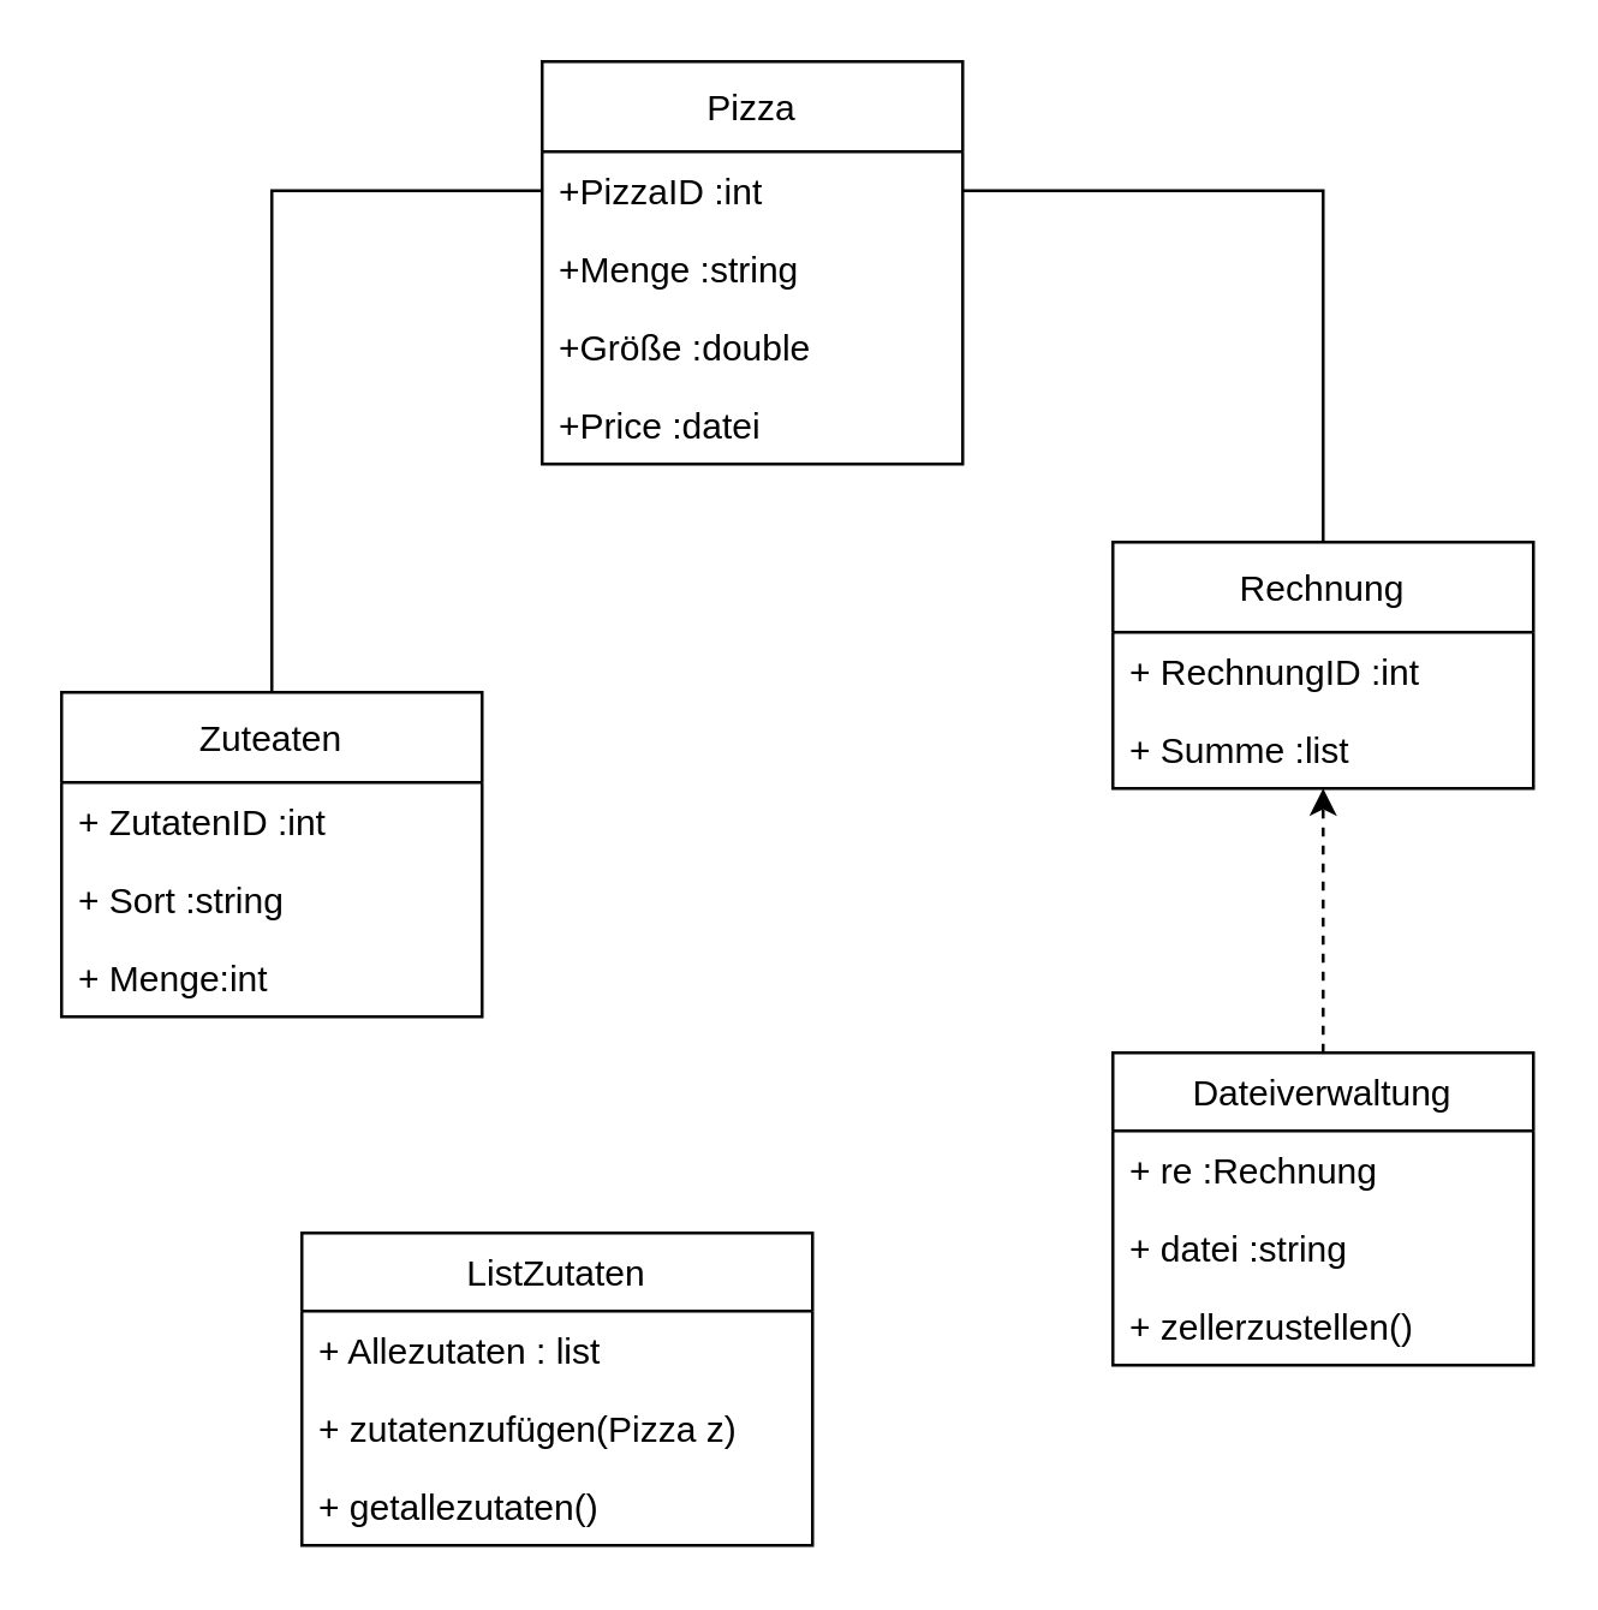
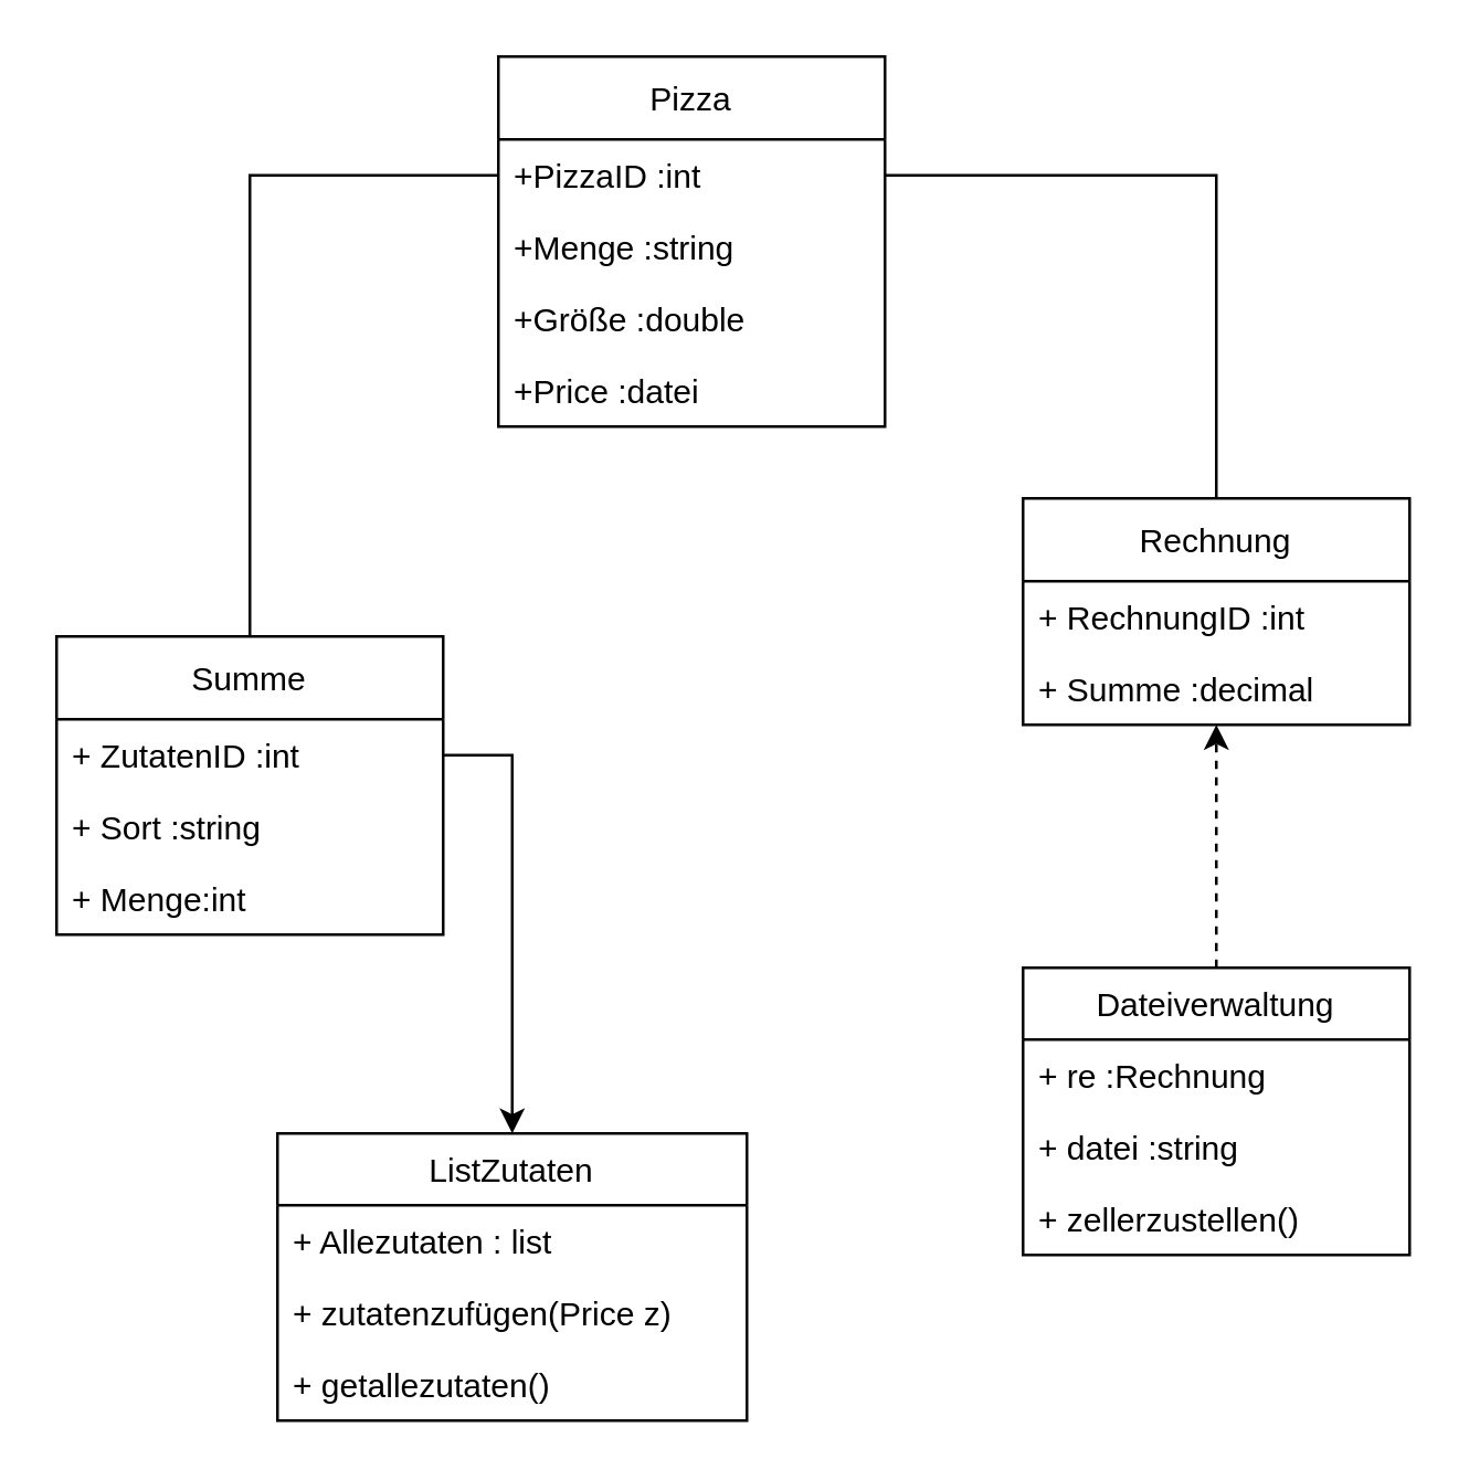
  <mxCell id="0" />
  <mxCell id="1" parent="0" />
  <mxCell id="2" value="Pizza" style="swimlane;fontStyle=0;childLayout=stackLayout;horizontal=1;startSize=30;fillColor=none;horizontalStack=0;resizeParent=1;resizeParentMax=0;resizeLast=0;collapsible=1;marginBottom=0;" vertex="1" parent="1"><mxGeometry x="180" y="20" width="140" height="134" as="geometry" /></mxCell>
  <mxCell id="3" value="+PizzaID :int" style="text;strokeColor=none;fillColor=none;align=left;verticalAlign=top;spacingLeft=4;spacingRight=4;overflow=hidden;rotatable=0;points=[[0,0.5],[1,0.5]];portConstraint=eastwest;" vertex="1" parent="2"><mxGeometry y="30" width="140" height="26" as="geometry" /></mxCell>
  <mxCell id="4" value="+Menge :string" style="text;strokeColor=none;fillColor=none;align=left;verticalAlign=top;spacingLeft=4;spacingRight=4;overflow=hidden;rotatable=0;points=[[0,0.5],[1,0.5]];portConstraint=eastwest;" vertex="1" parent="2"><mxGeometry y="56" width="140" height="26" as="geometry" /></mxCell>
  <mxCell id="5" value="+Größe :double" style="text;strokeColor=none;fillColor=none;align=left;verticalAlign=top;spacingLeft=4;spacingRight=4;overflow=hidden;rotatable=0;points=[[0,0.5],[1,0.5]];portConstraint=eastwest;" vertex="1" parent="2"><mxGeometry y="82" width="140" height="26" as="geometry" /></mxCell>
  <mxCell id="6" value="+Price :datei" style="text;strokeColor=none;fillColor=none;align=left;verticalAlign=top;spacingLeft=4;spacingRight=4;overflow=hidden;rotatable=0;points=[[0,0.5],[1,0.5]];portConstraint=eastwest;" vertex="1" parent="2"><mxGeometry y="108" width="140" height="26" as="geometry" /></mxCell>
  <mxCell id="7" style="edgeStyle=orthogonalEdgeStyle;rounded=0;orthogonalLoop=1;jettySize=auto;html=1;entryX=1;entryY=0.5;entryDx=0;entryDy=0;endArrow=none;" edge="1" parent="1" source="8" target="3"><mxGeometry relative="1" as="geometry" /></mxCell>
  <mxCell id="8" value="Rechnung" style="swimlane;fontStyle=0;childLayout=stackLayout;horizontal=1;startSize=30;fillColor=none;horizontalStack=0;resizeParent=1;resizeParentMax=0;resizeLast=0;collapsible=1;marginBottom=0;" vertex="1" parent="1"><mxGeometry x="370" y="180" width="140" height="82" as="geometry" /></mxCell>
  <mxCell id="9" value="+ RechnungID :int" style="text;strokeColor=none;fillColor=none;align=left;verticalAlign=top;spacingLeft=4;spacingRight=4;overflow=hidden;rotatable=0;points=[[0,0.5],[1,0.5]];portConstraint=eastwest;" vertex="1" parent="8"><mxGeometry y="30" width="140" height="26" as="geometry" /></mxCell>
- <mxCell id="10" value="+ Summe :list" style="text;strokeColor=none;fillColor=none;align=left;verticalAlign=top;spacingLeft=4;spacingRight=4;overflow=hidden;rotatable=0;points=[[0,0.5],[1,0.5]];portConstraint=eastwest;" vertex="1" parent="8"><mxGeometry y="56" width="140" height="26" as="geometry" /></mxCell>
- <mxCell id="11" value="Zuteaten" style="swimlane;fontStyle=0;childLayout=stackLayout;horizontal=1;startSize=30;fillColor=none;horizontalStack=0;resizeParent=1;resizeParentMax=0;resizeLast=0;collapsible=1;marginBottom=0;" vertex="1" parent="1"><mxGeometry x="20" y="230" width="140" height="108" as="geometry" /></mxCell>
+ <mxCell id="10" value="+ Summe :decimal" style="text;strokeColor=none;fillColor=none;align=left;verticalAlign=top;spacingLeft=4;spacingRight=4;overflow=hidden;rotatable=0;points=[[0,0.5],[1,0.5]];portConstraint=eastwest;" vertex="1" parent="8"><mxGeometry y="56" width="140" height="26" as="geometry" /></mxCell>
+ <mxCell id="11" value="Summe" style="swimlane;fontStyle=0;childLayout=stackLayout;horizontal=1;startSize=30;fillColor=none;horizontalStack=0;resizeParent=1;resizeParentMax=0;resizeLast=0;collapsible=1;marginBottom=0;" vertex="1" parent="1"><mxGeometry x="20" y="230" width="140" height="108" as="geometry" /></mxCell>
  <mxCell id="12" value="+ ZutatenID :int" style="text;strokeColor=none;fillColor=none;align=left;verticalAlign=top;spacingLeft=4;spacingRight=4;overflow=hidden;rotatable=0;points=[[0,0.5],[1,0.5]];portConstraint=eastwest;" vertex="1" parent="11"><mxGeometry y="30" width="140" height="26" as="geometry" /></mxCell>
  <mxCell id="13" value="+ Sort :string" style="text;strokeColor=none;fillColor=none;align=left;verticalAlign=top;spacingLeft=4;spacingRight=4;overflow=hidden;rotatable=0;points=[[0,0.5],[1,0.5]];portConstraint=eastwest;" vertex="1" parent="11"><mxGeometry y="56" width="140" height="26" as="geometry" /></mxCell>
  <mxCell id="14" value="+ Menge:int" style="text;strokeColor=none;fillColor=none;align=left;verticalAlign=top;spacingLeft=4;spacingRight=4;overflow=hidden;rotatable=0;points=[[0,0.5],[1,0.5]];portConstraint=eastwest;" vertex="1" parent="11"><mxGeometry y="82" width="140" height="26" as="geometry" /></mxCell>
  <mxCell id="15" value="ListZutaten" style="swimlane;fontStyle=0;childLayout=stackLayout;horizontal=1;startSize=26;fillColor=none;horizontalStack=0;resizeParent=1;resizeParentMax=0;resizeLast=0;collapsible=1;marginBottom=0;" vertex="1" parent="1"><mxGeometry x="100" y="410" width="170" height="104" as="geometry" /></mxCell>
  <mxCell id="16" value="+ Allezutaten : list" style="text;strokeColor=none;fillColor=none;align=left;verticalAlign=top;spacingLeft=4;spacingRight=4;overflow=hidden;rotatable=0;points=[[0,0.5],[1,0.5]];portConstraint=eastwest;rounded=0;glass=0;sketch=0;dashed=1;" vertex="1" parent="15"><mxGeometry y="26" width="170" height="26" as="geometry" /></mxCell>
- <mxCell id="17" value="+ zutatenzufügen(Pizza z)" style="text;strokeColor=none;fillColor=none;align=left;verticalAlign=top;spacingLeft=4;spacingRight=4;overflow=hidden;rotatable=0;points=[[0,0.5],[1,0.5]];portConstraint=eastwest;" vertex="1" parent="15"><mxGeometry y="52" width="170" height="26" as="geometry" /></mxCell>
+ <mxCell id="17" value="+ zutatenzufügen(Price z)" style="text;strokeColor=none;fillColor=none;align=left;verticalAlign=top;spacingLeft=4;spacingRight=4;overflow=hidden;rotatable=0;points=[[0,0.5],[1,0.5]];portConstraint=eastwest;" vertex="1" parent="15"><mxGeometry y="52" width="170" height="26" as="geometry" /></mxCell>
  <mxCell id="18" value="+ getallezutaten()" style="text;strokeColor=none;fillColor=none;align=left;verticalAlign=top;spacingLeft=4;spacingRight=4;overflow=hidden;rotatable=0;points=[[0,0.5],[1,0.5]];portConstraint=eastwest;" vertex="1" parent="15"><mxGeometry y="78" width="170" height="26" as="geometry" /></mxCell>
  <mxCell id="19" style="edgeStyle=orthogonalEdgeStyle;rounded=0;orthogonalLoop=1;jettySize=auto;html=1;entryX=0.5;entryY=1;entryDx=0;entryDy=0;dashed=1;" edge="1" parent="1" source="20" target="8"><mxGeometry relative="1" as="geometry" /></mxCell>
  <mxCell id="20" value="Dateiverwaltung" style="swimlane;fontStyle=0;childLayout=stackLayout;horizontal=1;startSize=26;fillColor=none;horizontalStack=0;resizeParent=1;resizeParentMax=0;resizeLast=0;collapsible=1;marginBottom=0;" vertex="1" parent="1"><mxGeometry x="370" y="350" width="140" height="104" as="geometry" /></mxCell>
  <mxCell id="21" value="+ re :Rechnung" style="text;strokeColor=none;fillColor=none;align=left;verticalAlign=top;spacingLeft=4;spacingRight=4;overflow=hidden;rotatable=0;points=[[0,0.5],[1,0.5]];portConstraint=eastwest;" vertex="1" parent="20"><mxGeometry y="26" width="140" height="26" as="geometry" /></mxCell>
  <mxCell id="22" value="+ datei :string" style="text;strokeColor=none;fillColor=none;align=left;verticalAlign=top;spacingLeft=4;spacingRight=4;overflow=hidden;rotatable=0;points=[[0,0.5],[1,0.5]];portConstraint=eastwest;" vertex="1" parent="20"><mxGeometry y="52" width="140" height="26" as="geometry" /></mxCell>
  <mxCell id="23" value="+ zellerzustellen()" style="text;strokeColor=none;fillColor=none;align=left;verticalAlign=top;spacingLeft=4;spacingRight=4;overflow=hidden;rotatable=0;points=[[0,0.5],[1,0.5]];portConstraint=eastwest;" vertex="1" parent="20"><mxGeometry y="78" width="140" height="26" as="geometry" /></mxCell>
  <mxCell id="24" style="edgeStyle=orthogonalEdgeStyle;rounded=0;orthogonalLoop=1;jettySize=auto;html=1;entryX=0.5;entryY=0;entryDx=0;entryDy=0;endArrow=none;" edge="1" parent="1" source="3" target="11"><mxGeometry relative="1" as="geometry" /></mxCell>
+ <mxCell id="25" style="edgeStyle=orthogonalEdgeStyle;rounded=0;orthogonalLoop=1;jettySize=auto;html=1;" edge="1" parent="1" source="12" target="15"><mxGeometry relative="1" as="geometry" /></mxCell>
